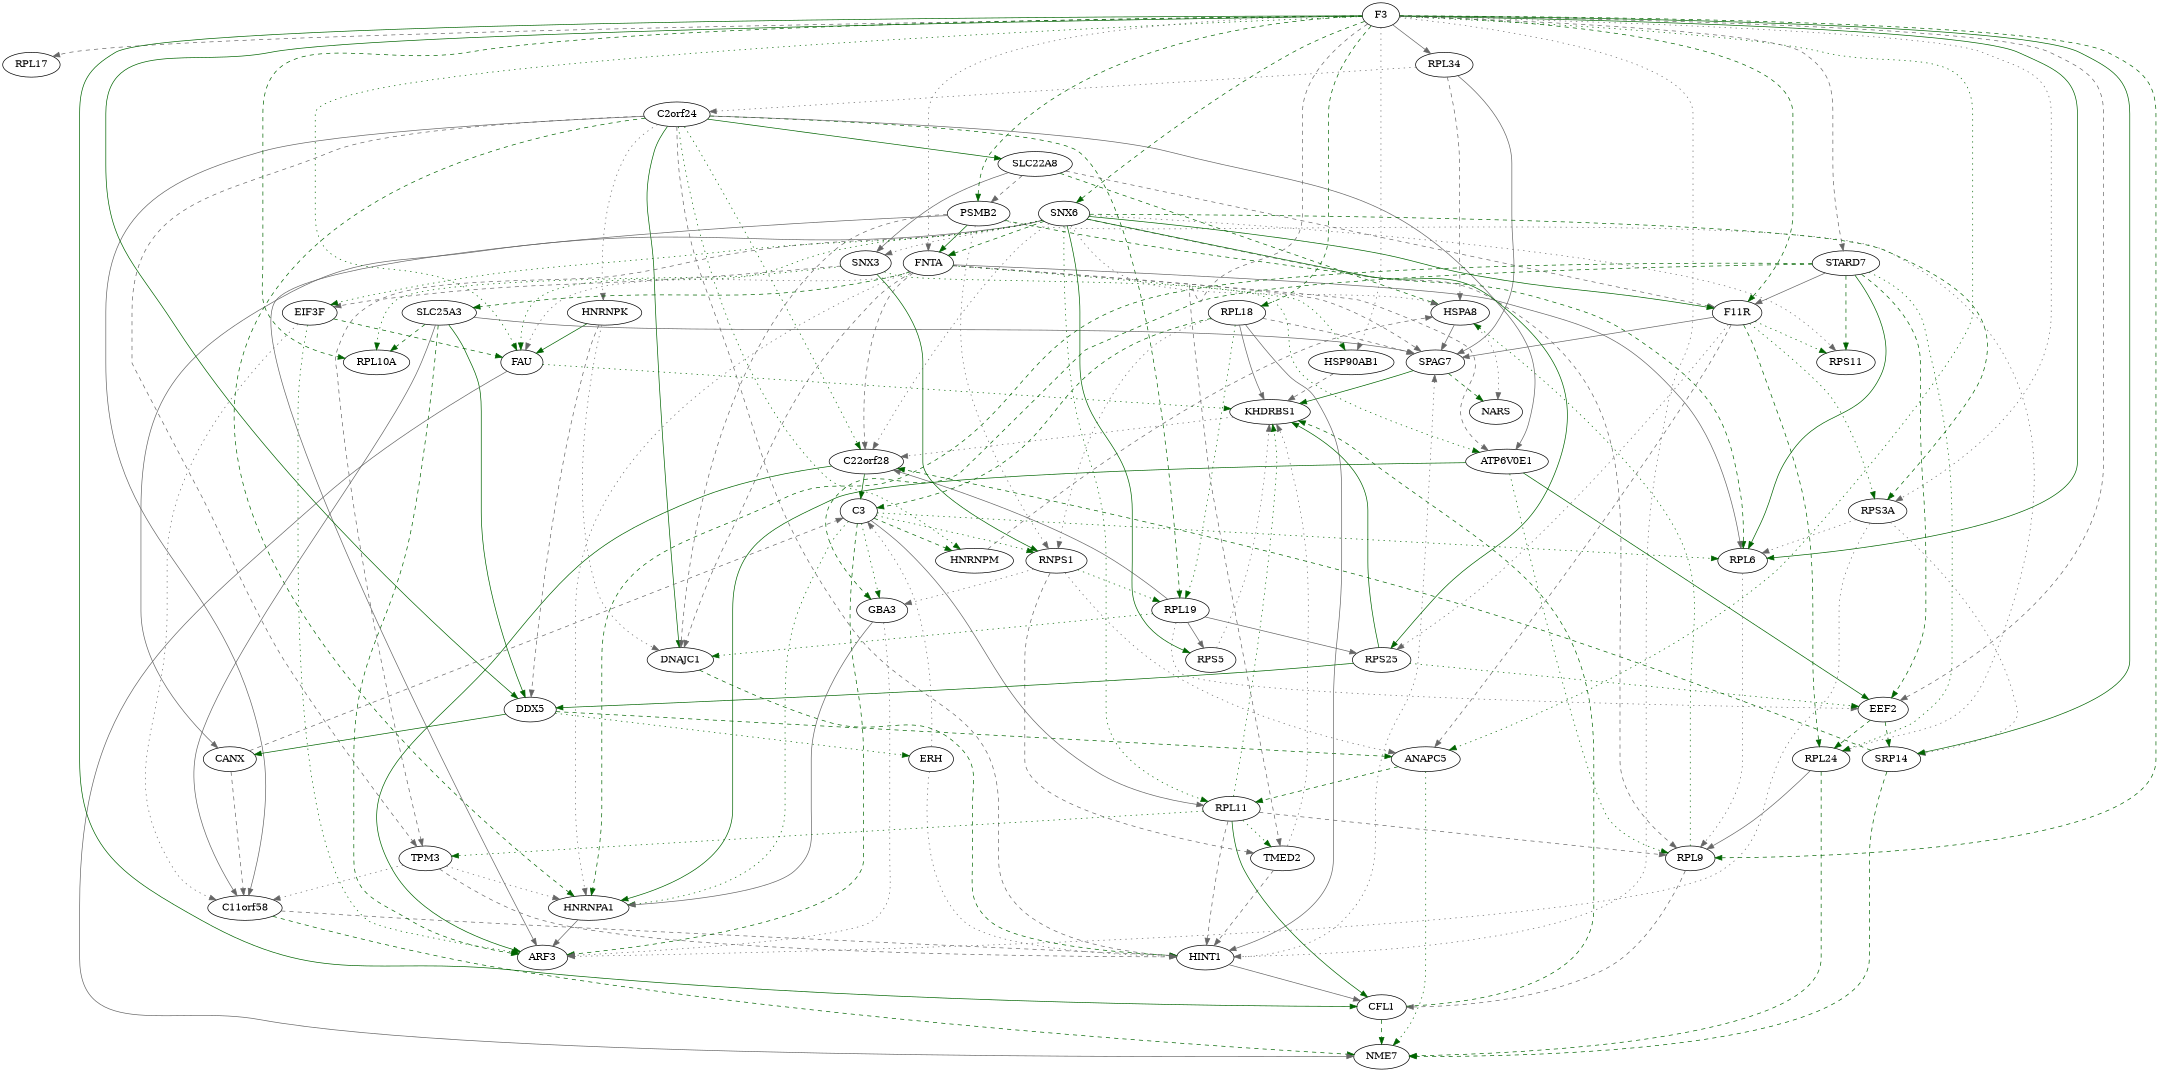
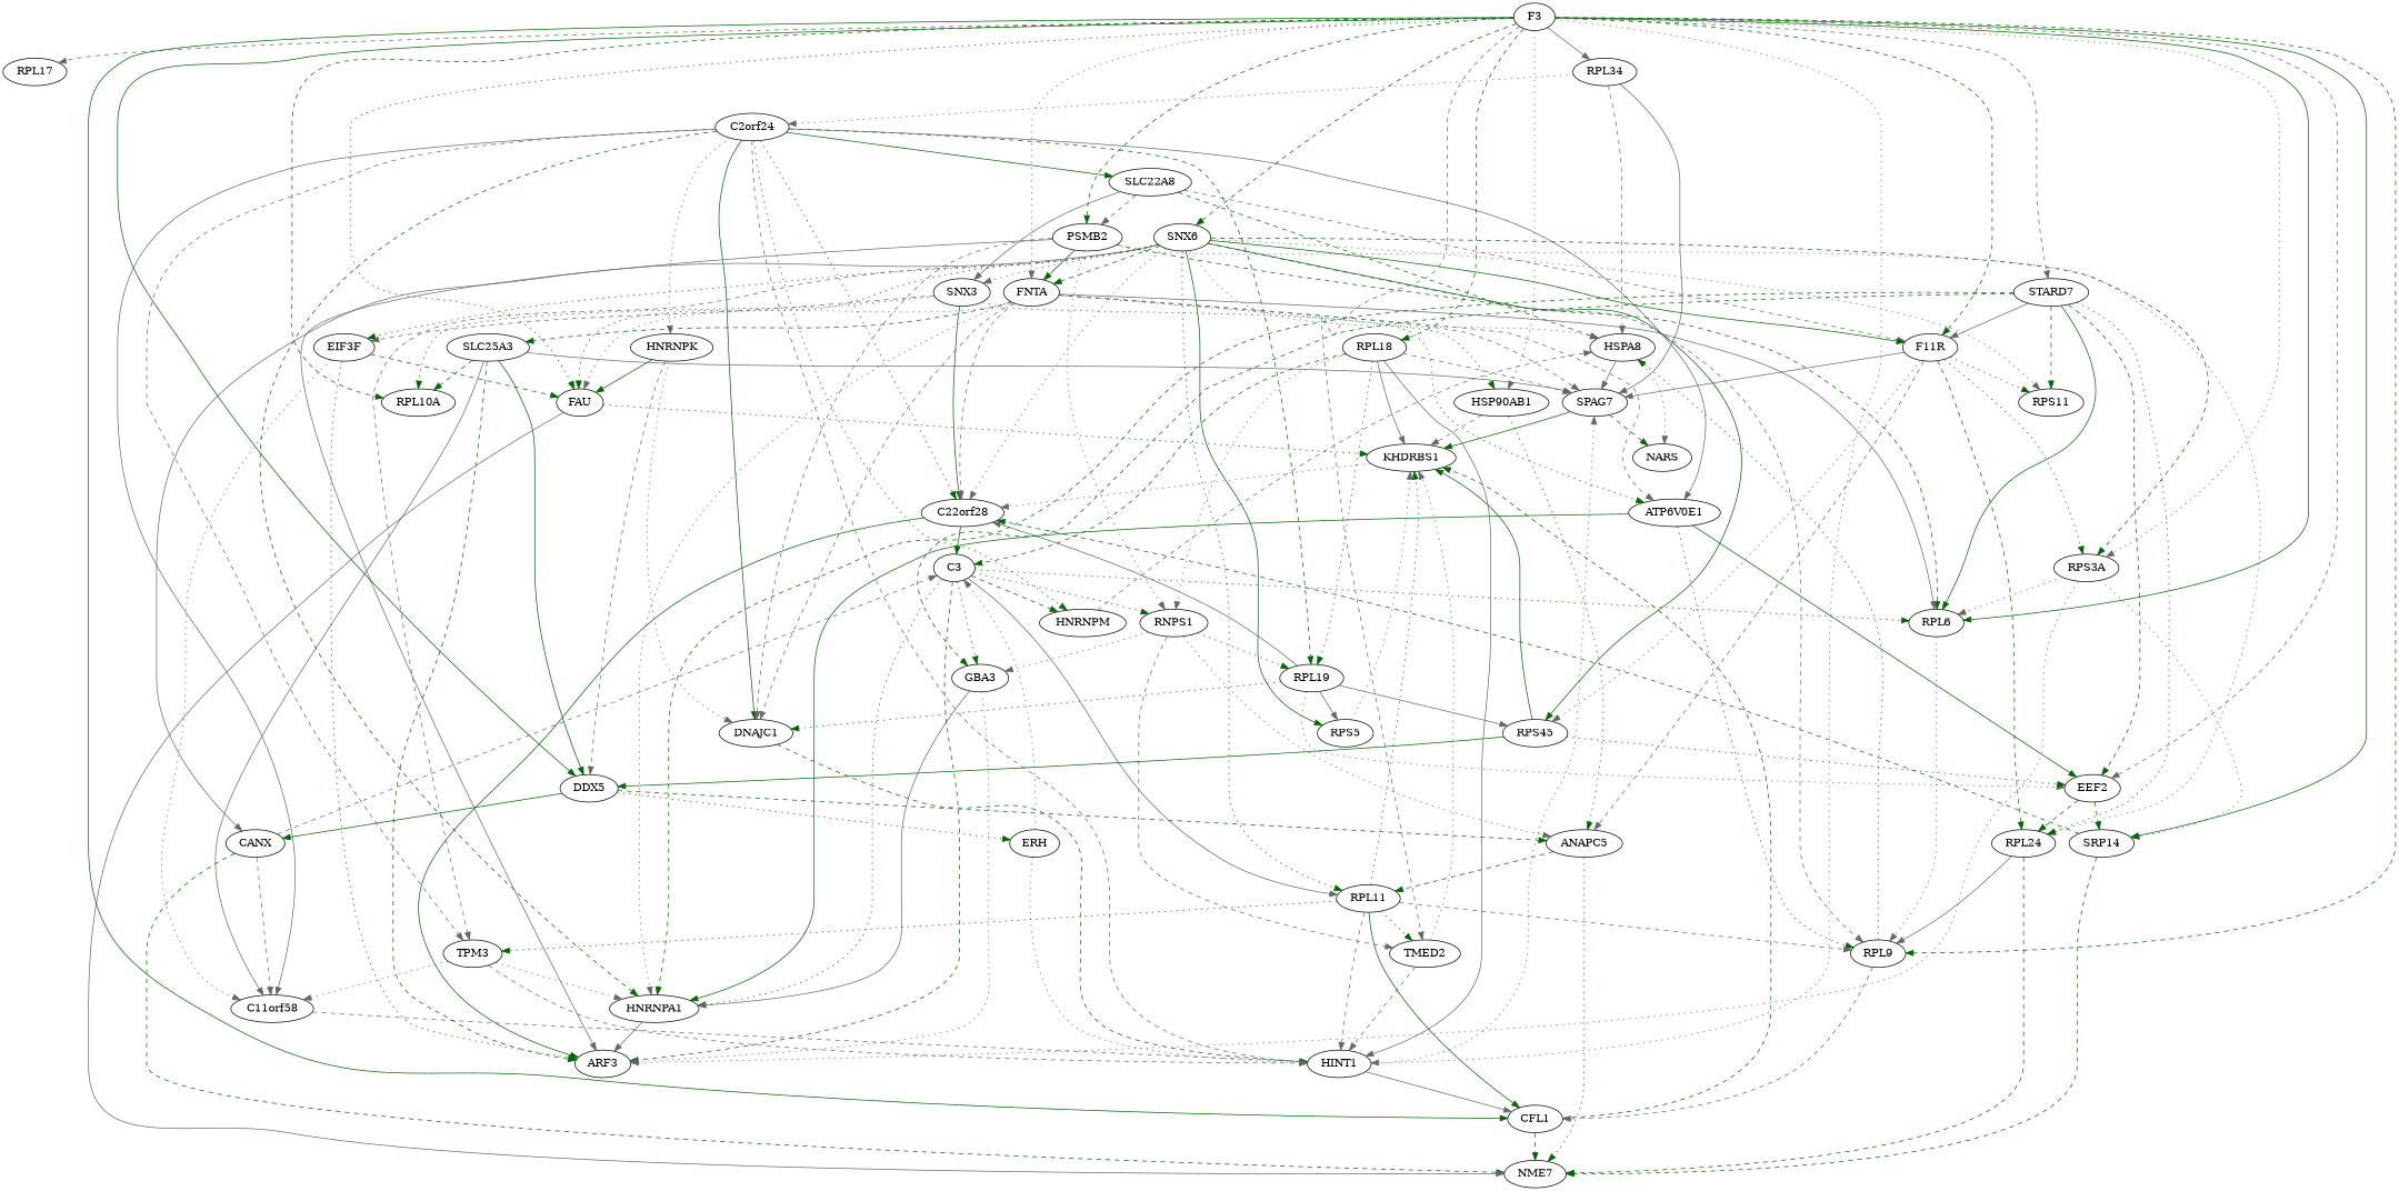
  digraph {
    edge [color=gray40 style=dashed]
    n1 [label=RPL17]
    n2 [label=RPL34]
    n3 [label=HSPA8]
    n4 [label=SPAG7]
    n5 [label=C2orf24]
    n6 [label=NARS]
    n7 [label=KHDRBS1]
    n8 [label=C11orf58]
    n9 [label=HINT1]
    n10 [label=RPL19]
    n11 [label=C22orf28]
    n12 [label=HNRNPA1]
    n13 [label=SLC22A8]
    n14 [label=ATP6V0E1]
    n15 [label=TPM3]
    n16 [label=HNRNPK]
    n17 [label=DNAJC1]
    n18 [label=HNRNPM]
    n19 [label=RPS11]
    n20 [label=RPL10A]
    n21 [label=NME7]
    n22 [label=SLC25A3]
    n23 [label=ARF3]
    n24 [label=DDX5]
    n25 [label=CANX]
    n26 [label=ERH]
    n27 [label=ANAPC5]
    n28 [label=RPL6]
    n29 [label=RPL9]
    n30 [label=CFL1]
    n31 [label=RPL18]
    n32 [label=RNPS1]
    n33 [label=C3]
    n34 [label=RPS5]
    n35 [label=EEF2]
-   n36 [label=RPS25]
+   n36 [label=RPS45]
    n37 [label=SNX3]
    n38 [label=EIF3F]
    n39 [label=TMED2]
    n40 [label=GBA3]
    n41 [label=RPL11]
    n42 [label=FAU]
    n43 [label=SRP14]
    n44 [label=RPL24]
    n45 [label=PSMB2]
    n46 [label=F11R]
    n47 [label=FNTA]
    n48 [label=RPS3A]
    n49 [label=HSP90AB1]
    n50 [label=STARD7]
    n51 [label=SNX6]
    n52 [label=F3]
    n2 -> n3
    n2 -> n4 [style=solid]
    n2 -> n5 [style=dotted]
    n3 -> n4 [style=solid]
    n3 -> n6 [style=dotted]
    n4 -> n6 [color=darkgreen]
    n4 -> n7 [color=darkgreen style=solid]
    n5 -> n8 [style=solid]
    n5 -> n9
    n5 -> n10 [color=darkgreen]
    n5 -> n11 [color=darkgreen style=dotted]
    n5 -> n12 [color=darkgreen]
    n5 -> n13 [color=darkgreen style=solid]
    n5 -> n14 [style=solid]
    n5 -> n15
    n5 -> n16 [style=dotted]
    n5 -> n17 [color=darkgreen style=solid]
    n5 -> n18 [color=darkgreen style=dotted]
    n7 -> n11 [style=dotted]
    n8 -> n9
-   n8 -> n21 [color=darkgreen]
+   n25 -> n21 [color=darkgreen]
    n9 -> n4 [style=dotted]
    n9 -> n30 [style=solid]
    n10 -> n11 [style=solid]
    n10 -> n17 [color=darkgreen style=dotted]
    n10 -> n34 [style=solid]
    n10 -> n35 [style=dotted]
    n10 -> n36 [style=solid]
    n11 -> n23 [color=darkgreen style=solid]
    n11 -> n33 [color=darkgreen style=solid]
    n12 -> n23 [style=solid]
    n13 -> n3 [color=darkgreen]
    n13 -> n37 [style=solid]
    n13 -> n45
    n13 -> n46
    n14 -> n12 [color=darkgreen style=solid]
    n14 -> n29 [color=darkgreen style=dotted]
    n14 -> n35 [color=darkgreen style=solid]
    n15 -> n8 [style=dotted]
    n15 -> n9
    n15 -> n12 [style=dotted]
    n16 -> n17 [style=dotted]
    n16 -> n24
    n16 -> n42 [color=darkgreen style=solid]
    n17 -> n9 [color=darkgreen]
    n18 -> n3
    n22 -> n4 [style=solid]
    n22 -> n8 [style=solid]
    n22 -> n20 [color=darkgreen]
    n22 -> n23 [color=darkgreen]
    n22 -> n24 [color=darkgreen style=solid]
    n24 -> n25 [color=darkgreen style=solid]
    n24 -> n26 [color=darkgreen style=dotted]
    n24 -> n27 [color=darkgreen]
    n25 -> n8
    n25 -> n33
    n26 -> n9 [style=dotted]
    n26 -> n33 [style=dotted]
    n27 -> n21 [color=darkgreen style=dotted]
    n27 -> n41 [color=darkgreen]
    n28 -> n29 [style=dotted]
    n29 -> n3 [color=darkgreen style=dotted]
    n29 -> n30
    n30 -> n7 [color=darkgreen]
    n30 -> n21 [color=darkgreen]
    n31 -> n4
    n31 -> n7 [style=solid]
    n31 -> n9 [style=solid]
    n31 -> n10 [color=darkgreen style=dotted]
    n31 -> n32 [style=dotted]
    n31 -> n33 [color=darkgreen]
    n32 -> n10 [color=darkgreen style=dotted]
    n32 -> n27 [style=dotted]
    n32 -> n39
    n32 -> n40 [style=dotted]
    n33 -> n12 [color=darkgreen style=dotted]
    n33 -> n18 [color=darkgreen]
    n33 -> n23 [color=darkgreen]
    n33 -> n28 [color=darkgreen style=dotted]
    n33 -> n32 [color=darkgreen style=dotted]
    n33 -> n40 [color=darkgreen style=dotted]
    n33 -> n41 [style=solid]
    n34 -> n7 [style=dotted]
    n35 -> n43 [color=darkgreen]
    n35 -> n44 [color=darkgreen]
    n36 -> n7 [color=darkgreen style=solid]
    n36 -> n24 [color=darkgreen style=solid]
    n36 -> n35 [color=darkgreen style=dotted]
-   n37 -> n32 [color=darkgreen style=solid]
+   n37 -> n11 [color=darkgreen style=solid]
    n37 -> n14 [color=darkgreen style=dotted]
    n37 -> n20 [color=darkgreen style=dotted]
    n37 -> n38
    n38 -> n8 [style=dotted]
    n38 -> n23 [color=darkgreen style=dotted]
    n38 -> n42 [color=darkgreen]
    n39 -> n7 [style=dotted]
    n39 -> n9
    n40 -> n12 [style=solid]
    n40 -> n23 [style=dotted]
    n41 -> n7 [color=darkgreen style=dotted]
    n41 -> n9
    n41 -> n15 [color=darkgreen style=dotted]
    n41 -> n29
    n41 -> n30 [color=darkgreen style=solid]
    n41 -> n39 [color=darkgreen style=dotted]
    n42 -> n7 [color=darkgreen style=dotted]
    n42 -> n21 [style=solid]
    n43 -> n11 [color=darkgreen]
    n43 -> n21 [color=darkgreen]
    n44 -> n21 [color=darkgreen]
    n44 -> n29 [style=solid]
    n45 -> n17
    n45 -> n23 [style=solid]
    n45 -> n28 [color=darkgreen]
    n45 -> n32 [style=dotted]
    n45 -> n44 [style=dotted]
    n45 -> n47 [color=darkgreen style=solid]
    n46 -> n4 [style=solid]
    n46 -> n19 [color=darkgreen style=dotted]
    n46 -> n27
    n46 -> n36 [style=dotted]
    n46 -> n44 [color=darkgreen]
    n46 -> n48 [color=darkgreen style=dotted]
    n47 -> n4
    n47 -> n11
    n47 -> n12 [style=dotted]
    n47 -> n14
    n47 -> n17
    n47 -> n22 [color=darkgreen]
    n47 -> n28 [style=solid]
    n47 -> n42 [style=dotted]
    n47 -> n49 [color=darkgreen style=dotted]
    n48 -> n23 [style=dotted]
    n48 -> n28 [style=dotted]
    n48 -> n43 [style=dotted]
    n49 -> n7
    n50 -> n12 [color=darkgreen]
    n50 -> n19 [color=darkgreen]
    n50 -> n28 [color=darkgreen style=solid]
    n50 -> n35 [color=darkgreen]
    n50 -> n40 [color=darkgreen]
    n50 -> n44 [color=darkgreen style=dotted]
    n50 -> n46 [style=solid]
    n51 -> n3 [style=dotted]
    n51 -> n11 [style=dotted]
    n51 -> n15
    n51 -> n19 [style=dotted]
    n51 -> n25 [style=solid]
    n51 -> n29
    n51 -> n34 [color=darkgreen style=solid]
    n51 -> n36 [color=darkgreen style=solid]
    n51 -> n37 [style=dotted]
    n51 -> n38 [color=darkgreen style=dotted]
    n51 -> n41 [color=darkgreen style=dotted]
    n51 -> n42 [color=darkgreen style=dotted]
    n51 -> n46 [color=darkgreen style=solid]
    n51 -> n47 [color=darkgreen]
    n51 -> n48 [color=darkgreen]
    n52 -> n1
    n52 -> n2 [style=solid]
    n52 -> n9 [style=dotted]
    n52 -> n20 [color=darkgreen]
    n52 -> n24 [color=darkgreen style=solid]
-   n52 -> n27 [color=darkgreen style=dotted]
+   n49 -> n27 [color=darkgreen style=dotted]
    n52 -> n28 [color=darkgreen style=solid]
    n52 -> n29 [color=darkgreen]
    n52 -> n30 [color=darkgreen style=solid]
    n52 -> n31 [color=darkgreen]
    n52 -> n35
    n52 -> n39
    n52 -> n42 [color=darkgreen style=dotted]
    n52 -> n43 [color=darkgreen style=solid]
    n52 -> n45 [color=darkgreen]
    n52 -> n46 [color=darkgreen]
    n52 -> n47 [style=dotted]
    n52 -> n48 [style=dotted]
    n52 -> n49 [style=dotted]
    n52 -> n50
    n52 -> n51 [color=darkgreen]
  }
